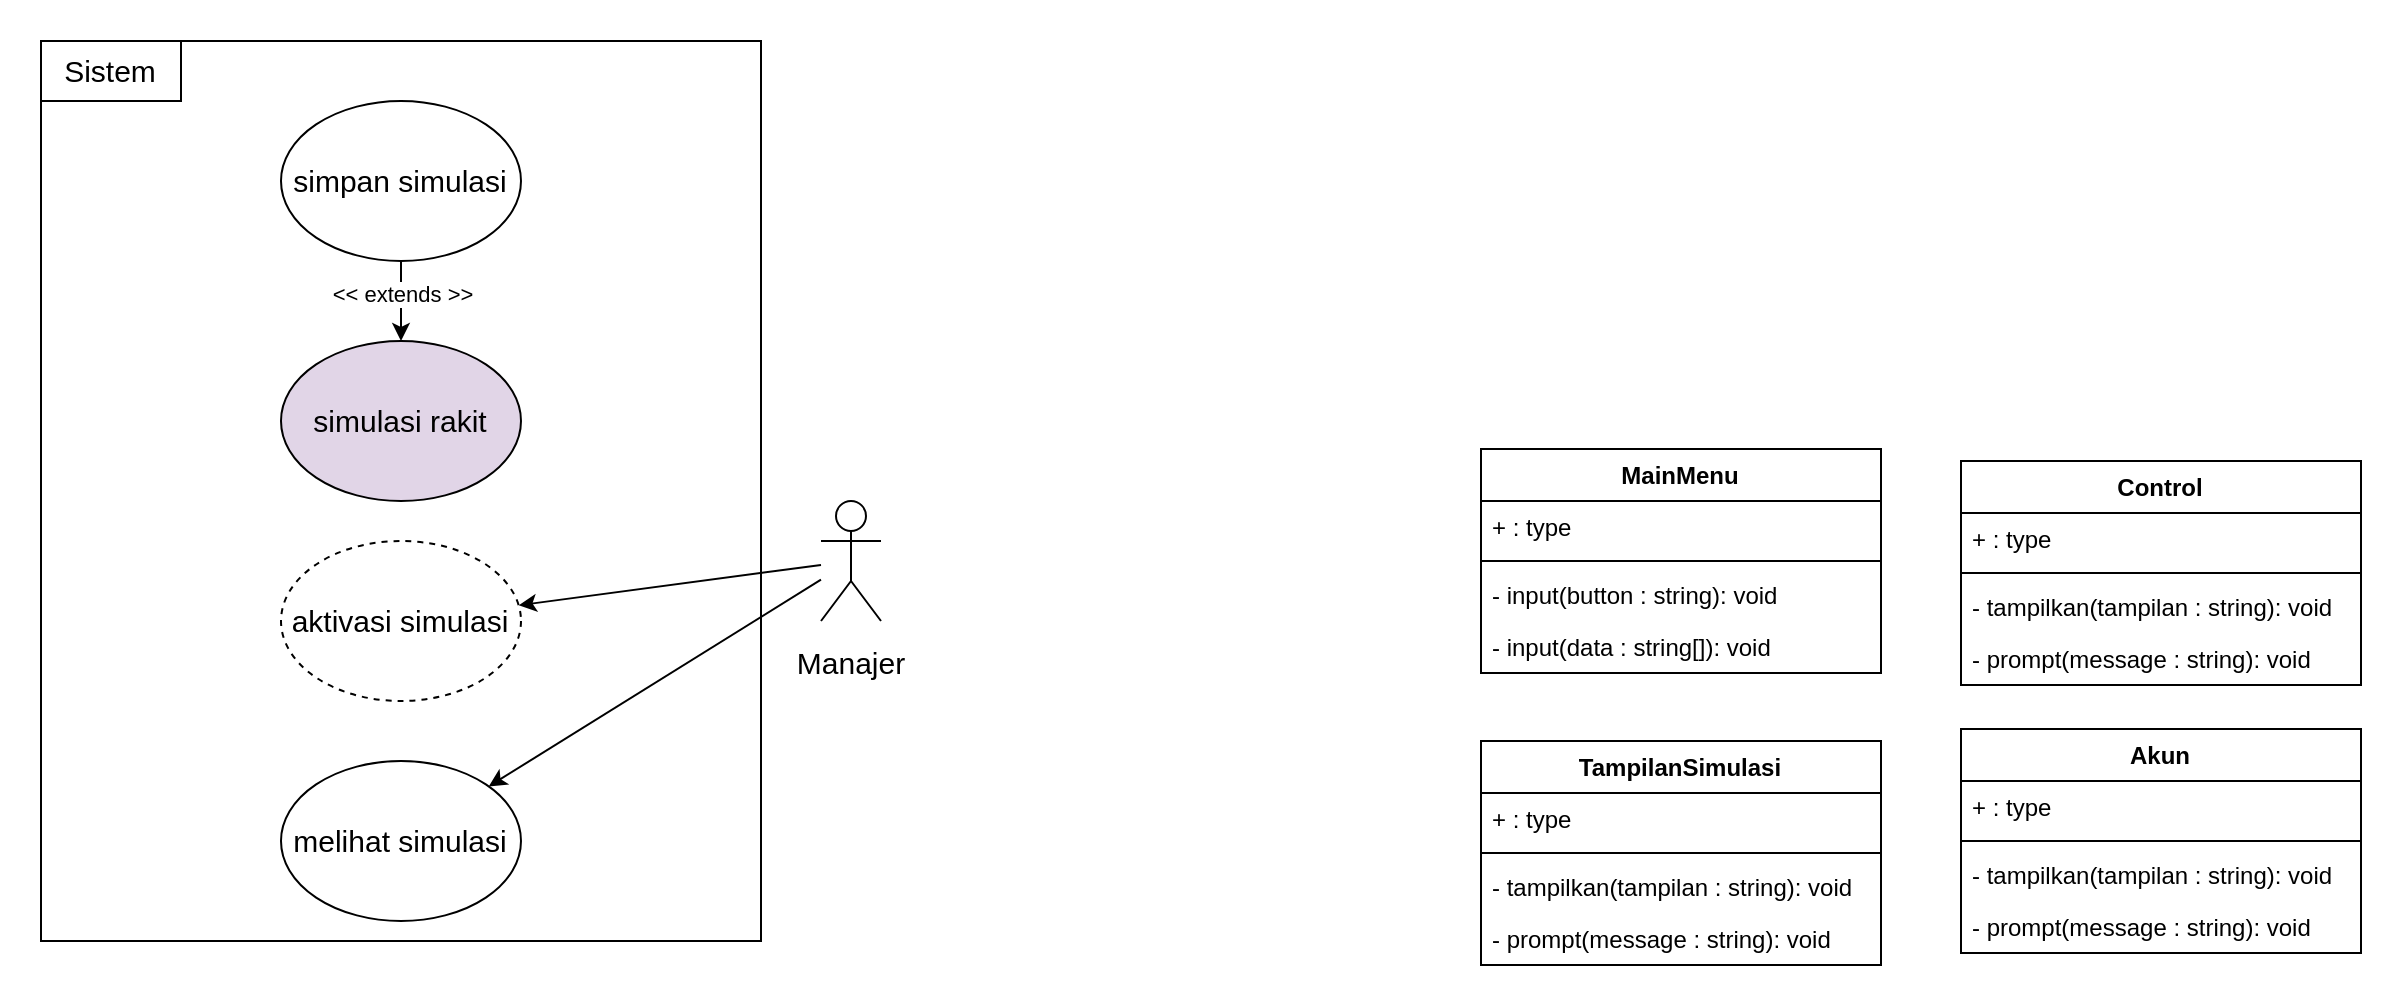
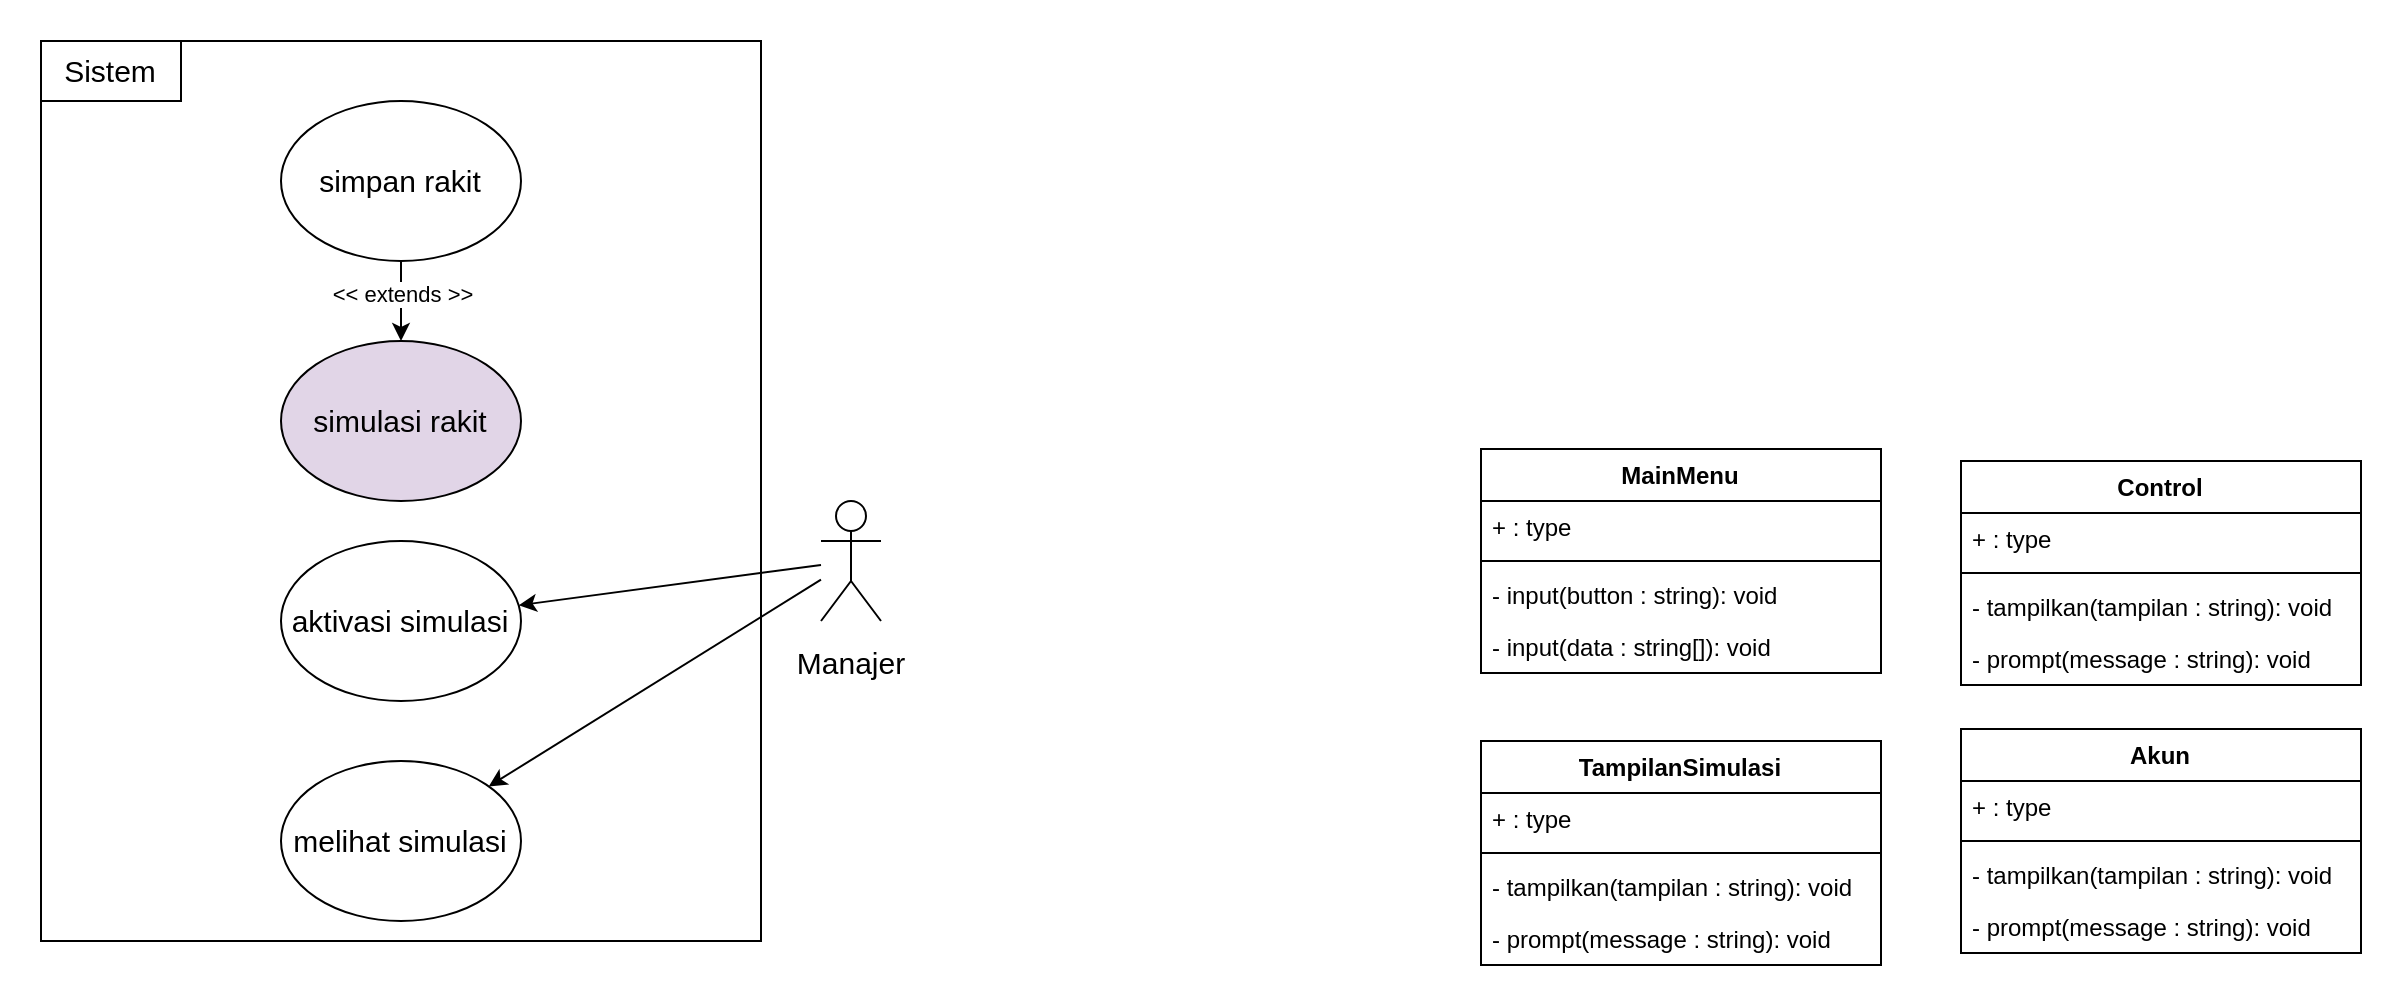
  <mxCell id="0" />
  <mxCell id="1" parent="0" />
  <mxCell id="2" value="" style="rounded=0;whiteSpace=wrap;html=1;fontSize=15;" parent="1" vertex="1"><mxGeometry x="20" y="20" width="360" height="450" as="geometry" /></mxCell>
  <mxCell id="3" value="&lt;font style=&quot;font-size: 15px&quot;&gt;Manajer&lt;/font&gt;" style="shape=umlActor;verticalLabelPosition=bottom;verticalAlign=top;html=1;outlineConnect=0;fontSize=21;" parent="1" vertex="1"><mxGeometry x="410" y="250" width="30" height="60" as="geometry" /></mxCell>
  <mxCell id="4" value="simulasi rakit" style="ellipse;whiteSpace=wrap;html=1;fontSize=15;fillColor=#e1d5e7;" parent="1" vertex="1"><mxGeometry x="140" y="170" width="120" height="80" as="geometry" /></mxCell>
- <mxCell id="5" value="aktivasi simulasi" style="ellipse;whiteSpace=wrap;html=1;fontSize=15;dashed=1;" parent="1" vertex="1"><mxGeometry x="140" y="270" width="120" height="80" as="geometry" /></mxCell>
+ <mxCell id="5" value="aktivasi simulasi" style="ellipse;whiteSpace=wrap;html=1;fontSize=15;" parent="1" vertex="1"><mxGeometry x="140" y="270" width="120" height="80" as="geometry" /></mxCell>
  <mxCell id="6" value="melihat simulasi" style="ellipse;whiteSpace=wrap;html=1;fontSize=15;" parent="1" vertex="1"><mxGeometry x="140" y="380" width="120" height="80" as="geometry" /></mxCell>
  <mxCell id="7" value="" style="endArrow=classic;html=1;rounded=0;fontSize=15;" parent="1" source="3" target="6" edge="1"><mxGeometry width="50" height="50" relative="1" as="geometry"><mxPoint x="430" y="360" as="sourcePoint" /><mxPoint x="470" y="310" as="targetPoint" /></mxGeometry></mxCell>
  <mxCell id="8" value="" style="endArrow=classic;html=1;rounded=0;fontSize=15;" parent="1" source="3" target="5" edge="1"><mxGeometry width="50" height="50" relative="1" as="geometry"><mxPoint x="450" y="307.647" as="sourcePoint" /><mxPoint x="324.581" y="455.199" as="targetPoint" /></mxGeometry></mxCell>
  <mxCell id="9" value="Sistem" style="text;html=1;strokeColor=default;fillColor=none;align=center;verticalAlign=middle;whiteSpace=wrap;rounded=0;fontSize=15;" parent="1" vertex="1"><mxGeometry x="20" y="20" width="70" height="30" as="geometry" /></mxCell>
- <mxCell id="10" value="simpan simulasi" style="ellipse;whiteSpace=wrap;html=1;fontSize=15;" vertex="1" parent="1"><mxGeometry x="140" y="50" width="120" height="80" as="geometry" /></mxCell>
+ <mxCell id="10" value="simpan rakit" style="ellipse;whiteSpace=wrap;html=1;fontSize=15;" vertex="1" parent="1"><mxGeometry x="140" y="50" width="120" height="80" as="geometry" /></mxCell>
  <mxCell id="11" value="" style="endArrow=classic;html=1;rounded=0;fontSize=15;" edge="1" parent="1" source="10" target="4"><mxGeometry width="50" height="50" relative="1" as="geometry"><mxPoint x="0" y="266" as="sourcePoint" /><mxPoint x="154.291" y="224.856" as="targetPoint" /></mxGeometry></mxCell>
  <mxCell id="12" value="&amp;lt;&amp;lt; extends &amp;gt;&amp;gt;" style="edgeLabel;html=1;align=center;verticalAlign=middle;resizable=0;points=[];" vertex="1" connectable="0" parent="11"><mxGeometry x="0.274" relative="1" as="geometry"><mxPoint y="-9" as="offset" /></mxGeometry></mxCell>
  <mxCell id="13" value="MainMenu" style="swimlane;fontStyle=1;align=center;verticalAlign=top;childLayout=stackLayout;horizontal=1;startSize=26;horizontalStack=0;resizeParent=1;resizeParentMax=0;resizeLast=0;collapsible=1;marginBottom=0;" vertex="1" parent="1"><mxGeometry x="740" y="224" width="200" height="112" as="geometry" /></mxCell>
  <mxCell id="14" value="+ : type" style="text;strokeColor=none;fillColor=none;align=left;verticalAlign=top;spacingLeft=4;spacingRight=4;overflow=hidden;rotatable=0;points=[[0,0.5],[1,0.5]];portConstraint=eastwest;" vertex="1" parent="13"><mxGeometry y="26" width="200" height="26" as="geometry" /></mxCell>
  <mxCell id="15" value="" style="line;strokeWidth=1;fillColor=none;align=left;verticalAlign=middle;spacingTop=-1;spacingLeft=3;spacingRight=3;rotatable=0;labelPosition=right;points=[];portConstraint=eastwest;" vertex="1" parent="13"><mxGeometry y="52" width="200" height="8" as="geometry" /></mxCell>
  <mxCell id="16" value="- input(button : string): void" style="text;strokeColor=none;fillColor=none;align=left;verticalAlign=top;spacingLeft=4;spacingRight=4;overflow=hidden;rotatable=0;points=[[0,0.5],[1,0.5]];portConstraint=eastwest;" vertex="1" parent="13"><mxGeometry y="60" width="200" height="26" as="geometry" /></mxCell>
  <mxCell id="17" value="- input(data : string[]): void" style="text;strokeColor=none;fillColor=none;align=left;verticalAlign=top;spacingLeft=4;spacingRight=4;overflow=hidden;rotatable=0;points=[[0,0.5],[1,0.5]];portConstraint=eastwest;" vertex="1" parent="13"><mxGeometry y="86" width="200" height="26" as="geometry" /></mxCell>
  <mxCell id="18" value="Control" style="swimlane;fontStyle=1;align=center;verticalAlign=top;childLayout=stackLayout;horizontal=1;startSize=26;horizontalStack=0;resizeParent=1;resizeParentMax=0;resizeLast=0;collapsible=1;marginBottom=0;" vertex="1" parent="1"><mxGeometry x="980" y="230" width="200" height="112" as="geometry" /></mxCell>
  <mxCell id="19" value="+ : type" style="text;strokeColor=none;fillColor=none;align=left;verticalAlign=top;spacingLeft=4;spacingRight=4;overflow=hidden;rotatable=0;points=[[0,0.5],[1,0.5]];portConstraint=eastwest;" vertex="1" parent="18"><mxGeometry y="26" width="200" height="26" as="geometry" /></mxCell>
  <mxCell id="20" value="" style="line;strokeWidth=1;fillColor=none;align=left;verticalAlign=middle;spacingTop=-1;spacingLeft=3;spacingRight=3;rotatable=0;labelPosition=right;points=[];portConstraint=eastwest;" vertex="1" parent="18"><mxGeometry y="52" width="200" height="8" as="geometry" /></mxCell>
  <mxCell id="21" value="- tampilkan(tampilan : string): void" style="text;strokeColor=none;fillColor=none;align=left;verticalAlign=top;spacingLeft=4;spacingRight=4;overflow=hidden;rotatable=0;points=[[0,0.5],[1,0.5]];portConstraint=eastwest;" vertex="1" parent="18"><mxGeometry y="60" width="200" height="26" as="geometry" /></mxCell>
  <mxCell id="22" value="- prompt(message : string): void" style="text;strokeColor=none;fillColor=none;align=left;verticalAlign=top;spacingLeft=4;spacingRight=4;overflow=hidden;rotatable=0;points=[[0,0.5],[1,0.5]];portConstraint=eastwest;" vertex="1" parent="18"><mxGeometry y="86" width="200" height="26" as="geometry" /></mxCell>
  <mxCell id="23" value="Akun" style="swimlane;fontStyle=1;align=center;verticalAlign=top;childLayout=stackLayout;horizontal=1;startSize=26;horizontalStack=0;resizeParent=1;resizeParentMax=0;resizeLast=0;collapsible=1;marginBottom=0;" vertex="1" parent="1"><mxGeometry x="980" y="364" width="200" height="112" as="geometry" /></mxCell>
  <mxCell id="24" value="+ : type" style="text;strokeColor=none;fillColor=none;align=left;verticalAlign=top;spacingLeft=4;spacingRight=4;overflow=hidden;rotatable=0;points=[[0,0.5],[1,0.5]];portConstraint=eastwest;" vertex="1" parent="23"><mxGeometry y="26" width="200" height="26" as="geometry" /></mxCell>
  <mxCell id="25" value="" style="line;strokeWidth=1;fillColor=none;align=left;verticalAlign=middle;spacingTop=-1;spacingLeft=3;spacingRight=3;rotatable=0;labelPosition=right;points=[];portConstraint=eastwest;" vertex="1" parent="23"><mxGeometry y="52" width="200" height="8" as="geometry" /></mxCell>
  <mxCell id="26" value="- tampilkan(tampilan : string): void" style="text;strokeColor=none;fillColor=none;align=left;verticalAlign=top;spacingLeft=4;spacingRight=4;overflow=hidden;rotatable=0;points=[[0,0.5],[1,0.5]];portConstraint=eastwest;" vertex="1" parent="23"><mxGeometry y="60" width="200" height="26" as="geometry" /></mxCell>
  <mxCell id="27" value="- prompt(message : string): void" style="text;strokeColor=none;fillColor=none;align=left;verticalAlign=top;spacingLeft=4;spacingRight=4;overflow=hidden;rotatable=0;points=[[0,0.5],[1,0.5]];portConstraint=eastwest;" vertex="1" parent="23"><mxGeometry y="86" width="200" height="26" as="geometry" /></mxCell>
  <mxCell id="28" value="TampilanSimulasi" style="swimlane;fontStyle=1;align=center;verticalAlign=top;childLayout=stackLayout;horizontal=1;startSize=26;horizontalStack=0;resizeParent=1;resizeParentMax=0;resizeLast=0;collapsible=1;marginBottom=0;" vertex="1" parent="1"><mxGeometry x="740" y="370" width="200" height="112" as="geometry" /></mxCell>
  <mxCell id="29" value="+ : type" style="text;strokeColor=none;fillColor=none;align=left;verticalAlign=top;spacingLeft=4;spacingRight=4;overflow=hidden;rotatable=0;points=[[0,0.5],[1,0.5]];portConstraint=eastwest;" vertex="1" parent="28"><mxGeometry y="26" width="200" height="26" as="geometry" /></mxCell>
  <mxCell id="30" value="" style="line;strokeWidth=1;fillColor=none;align=left;verticalAlign=middle;spacingTop=-1;spacingLeft=3;spacingRight=3;rotatable=0;labelPosition=right;points=[];portConstraint=eastwest;" vertex="1" parent="28"><mxGeometry y="52" width="200" height="8" as="geometry" /></mxCell>
  <mxCell id="31" value="- tampilkan(tampilan : string): void" style="text;strokeColor=none;fillColor=none;align=left;verticalAlign=top;spacingLeft=4;spacingRight=4;overflow=hidden;rotatable=0;points=[[0,0.5],[1,0.5]];portConstraint=eastwest;" vertex="1" parent="28"><mxGeometry y="60" width="200" height="26" as="geometry" /></mxCell>
  <mxCell id="32" value="- prompt(message : string): void" style="text;strokeColor=none;fillColor=none;align=left;verticalAlign=top;spacingLeft=4;spacingRight=4;overflow=hidden;rotatable=0;points=[[0,0.5],[1,0.5]];portConstraint=eastwest;" vertex="1" parent="28"><mxGeometry y="86" width="200" height="26" as="geometry" /></mxCell>
